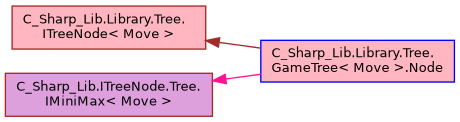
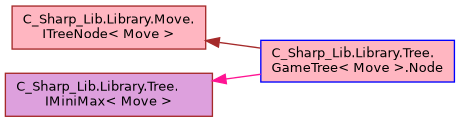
  digraph {
    rankdir=LR
    node [color=brown fillcolor=lightpink fontname=Helvetica fontsize=10 shape=record style=filled]
    edge [dir=back fontname=Helvetica fontsize=10 labelfontname=Helvetica labelfontsize=10 style=solid]
-   n1 [fontcolor=black height=0.2 label="C_Sharp_Lib.Library.Tree.\lITreeNode\< Move \>" width=0.4]
+   n1 [fontcolor=black height=0.2 label="C_Sharp_Lib.Library.Move.\lITreeNode\< Move \>" width=0.4]
    n2 [color=blue height=0.2 label="C_Sharp_Lib.Library.Tree.\lGameTree\< Move \>.Node" width=0.4]
-   n3 [fillcolor=plum height=0.2 label="C_Sharp_Lib.ITreeNode.Tree.\lIMiniMax\< Move \>" width=0.4]
+   n3 [fillcolor=plum height=0.2 label="C_Sharp_Lib.Library.Tree.\lIMiniMax\< Move \>" width=0.4]
    n1 -> n2 [color=brown]
    n3 -> n2 [color=deeppink]
  }
